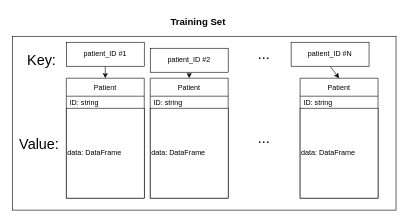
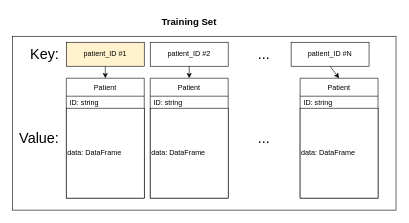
  <mxCell id="0" />
  <mxCell id="1" parent="0" />
  <mxCell id="2" value="" style="rounded=0;whiteSpace=wrap;html=1;" vertex="1" parent="1"><mxGeometry x="20" y="60" width="640" height="290" as="geometry" /></mxCell>
  <mxCell id="3" value="Patient" style="swimlane;fontStyle=0;childLayout=stackLayout;horizontal=1;startSize=30;horizontalStack=0;resizeParent=1;resizeParentMax=0;resizeLast=0;collapsible=1;marginBottom=0;" vertex="1" parent="1"><mxGeometry x="110" y="130" width="130" height="200" as="geometry" /></mxCell>
  <mxCell id="4" value="ID: string" style="text;strokeColor=none;fillColor=none;align=left;verticalAlign=middle;spacingLeft=4;spacingRight=4;overflow=hidden;points=[[0,0.5],[1,0.5]];portConstraint=eastwest;rotatable=0;" vertex="1" parent="3"><mxGeometry y="30" width="130" height="20" as="geometry" /></mxCell>
  <mxCell id="5" value="&lt;div align=&quot;left&quot;&gt;data: DataFrame&lt;/div&gt;" style="rounded=0;whiteSpace=wrap;html=1;align=left;" vertex="1" parent="3"><mxGeometry y="50" width="130" height="150" as="geometry" /></mxCell>
  <mxCell id="6" value="Patient" style="swimlane;fontStyle=0;childLayout=stackLayout;horizontal=1;startSize=30;horizontalStack=0;resizeParent=1;resizeParentMax=0;resizeLast=0;collapsible=1;marginBottom=0;" vertex="1" parent="1"><mxGeometry x="250" y="130" width="130" height="200" as="geometry"><mxRectangle x="240" y="460" width="80" height="30" as="alternateBounds" /></mxGeometry></mxCell>
  <mxCell id="7" value="ID: string" style="text;strokeColor=none;fillColor=none;align=left;verticalAlign=middle;spacingLeft=4;spacingRight=4;overflow=hidden;points=[[0,0.5],[1,0.5]];portConstraint=eastwest;rotatable=0;" vertex="1" parent="6"><mxGeometry y="30" width="130" height="20" as="geometry" /></mxCell>
  <mxCell id="8" value="&lt;div align=&quot;left&quot;&gt;data: DataFrame&lt;/div&gt;" style="rounded=0;whiteSpace=wrap;html=1;align=left;" vertex="1" parent="6"><mxGeometry y="50" width="130" height="150" as="geometry" /></mxCell>
  <mxCell id="9" value="Patient" style="swimlane;fontStyle=0;childLayout=stackLayout;horizontal=1;startSize=30;horizontalStack=0;resizeParent=1;resizeParentMax=0;resizeLast=0;collapsible=1;marginBottom=0;" vertex="1" parent="1"><mxGeometry x="500" y="130" width="130" height="200" as="geometry" /></mxCell>
  <mxCell id="10" value="ID: string" style="text;strokeColor=none;fillColor=none;align=left;verticalAlign=middle;spacingLeft=4;spacingRight=4;overflow=hidden;points=[[0,0.5],[1,0.5]];portConstraint=eastwest;rotatable=0;" vertex="1" parent="9"><mxGeometry y="30" width="130" height="20" as="geometry" /></mxCell>
  <mxCell id="11" value="&lt;div align=&quot;left&quot;&gt;data: DataFrame&lt;/div&gt;" style="rounded=0;whiteSpace=wrap;html=1;align=left;" vertex="1" parent="9"><mxGeometry y="50" width="130" height="150" as="geometry" /></mxCell>
- <mxCell id="12" value="patient_ID #1" style="rounded=0;whiteSpace=wrap;html=1;" vertex="1" parent="1"><mxGeometry x="110" y="70" width="130" height="40" as="geometry" /></mxCell>
- <mxCell id="13" value="patient_ID #2" style="rounded=0;whiteSpace=wrap;html=1;" vertex="1" parent="1"><mxGeometry x="250" y="80" width="130" height="40" as="geometry" /></mxCell>
+ <mxCell id="12" value="patient_ID #1" style="rounded=0;whiteSpace=wrap;html=1;fillColor=#fff2cc;" vertex="1" parent="1"><mxGeometry x="110" y="70" width="130" height="40" as="geometry" /></mxCell>
+ <mxCell id="13" value="patient_ID #2" style="rounded=0;whiteSpace=wrap;html=1;" vertex="1" parent="1"><mxGeometry x="250" y="70" width="130" height="40" as="geometry" /></mxCell>
  <mxCell id="14" value="patient_ID #N" style="rounded=0;whiteSpace=wrap;html=1;" vertex="1" parent="1"><mxGeometry x="485" y="70" width="130" height="40" as="geometry" /></mxCell>
- <mxCell id="15" value="&lt;div style=&quot;font-size: 16px&quot;&gt;&lt;font style=&quot;font-size: 16px&quot;&gt;&lt;b&gt;Training Set&lt;/b&gt;&lt;/font&gt;&lt;/div&gt;" style="text;html=1;strokeColor=none;fillColor=none;align=center;verticalAlign=middle;whiteSpace=wrap;rounded=0;" vertex="1" parent="1"><mxGeometry x="265" y="20" width="130" height="30" as="geometry" /></mxCell>
+ <mxCell id="15" value="&lt;div style=&quot;font-size: 16px&quot;&gt;&lt;font style=&quot;font-size: 16px&quot;&gt;&lt;b&gt;Training Set&lt;/b&gt;&lt;/font&gt;&lt;/div&gt;" style="text;html=1;strokeColor=none;fillColor=none;align=center;verticalAlign=middle;whiteSpace=wrap;rounded=0;" vertex="1" parent="1"><mxGeometry x="250" y="20" width="130" height="30" as="geometry" /></mxCell>
  <mxCell id="16" value="" style="endArrow=classic;html=1;rounded=0;fontSize=16;exitX=0.5;exitY=1;exitDx=0;exitDy=0;entryX=0.5;entryY=0;entryDx=0;entryDy=0;" edge="1" parent="1" source="12" target="3"><mxGeometry width="50" height="50" relative="1" as="geometry"><mxPoint x="320" y="120" as="sourcePoint" /><mxPoint x="370" y="70" as="targetPoint" /></mxGeometry></mxCell>
  <mxCell id="17" value="" style="endArrow=classic;html=1;rounded=0;fontSize=16;entryX=0.5;entryY=0;entryDx=0;entryDy=0;exitX=0.5;exitY=1;exitDx=0;exitDy=0;" edge="1" parent="1" source="13" target="6"><mxGeometry width="50" height="50" relative="1" as="geometry"><mxPoint x="320" y="120" as="sourcePoint" /><mxPoint x="370" y="70" as="targetPoint" /></mxGeometry></mxCell>
  <mxCell id="18" value="" style="endArrow=classic;html=1;rounded=0;fontSize=16;exitX=0.5;exitY=1;exitDx=0;exitDy=0;entryX=0.5;entryY=0;entryDx=0;entryDy=0;" edge="1" parent="1" source="14" target="9"><mxGeometry width="50" height="50" relative="1" as="geometry"><mxPoint x="110" y="120" as="sourcePoint" /><mxPoint x="160" y="70" as="targetPoint" /></mxGeometry></mxCell>
  <mxCell id="19" value="&lt;font style=&quot;font-size: 24px&quot;&gt;...&lt;/font&gt;" style="text;html=1;strokeColor=none;fillColor=none;align=center;verticalAlign=middle;whiteSpace=wrap;rounded=0;fontSize=16;" vertex="1" parent="1"><mxGeometry x="410" y="75" width="60" height="30" as="geometry" /></mxCell>
  <mxCell id="20" value="&lt;font style=&quot;font-size: 24px&quot;&gt;...&lt;/font&gt;" style="text;html=1;strokeColor=none;fillColor=none;align=center;verticalAlign=middle;whiteSpace=wrap;rounded=0;fontSize=16;" vertex="1" parent="1"><mxGeometry x="410" y="212.5" width="60" height="35" as="geometry" /></mxCell>
- <mxCell id="21" value="&lt;div align=&quot;right&quot;&gt;Key:&lt;/div&gt;" style="text;html=1;strokeColor=none;fillColor=none;align=right;verticalAlign=middle;whiteSpace=wrap;rounded=0;fontSize=24;" vertex="1" parent="1"><mxGeometry x="25" y="85" width="70" height="30" as="geometry" /></mxCell>
- <mxCell id="22" value="&lt;div align=&quot;right&quot;&gt;Value:&lt;/div&gt;" style="text;html=1;strokeColor=none;fillColor=none;align=right;verticalAlign=middle;whiteSpace=wrap;rounded=0;fontSize=24;" vertex="1" parent="1"><mxGeometry x="30" y="225" width="70" height="30" as="geometry" /></mxCell>
+ <mxCell id="21" value="&lt;div align=&quot;right&quot;&gt;Key:&lt;/div&gt;" style="text;html=1;strokeColor=none;fillColor=none;align=right;verticalAlign=middle;whiteSpace=wrap;rounded=0;fontSize=24;" vertex="1" parent="1"><mxGeometry x="30" y="75" width="70" height="30" as="geometry" /></mxCell>
+ <mxCell id="22" value="&lt;div align=&quot;right&quot;&gt;Value:&lt;/div&gt;" style="text;html=1;strokeColor=none;fillColor=none;align=right;verticalAlign=middle;whiteSpace=wrap;rounded=0;fontSize=24;" vertex="1" parent="1"><mxGeometry x="30" y="215" width="70" height="30" as="geometry" /></mxCell>
